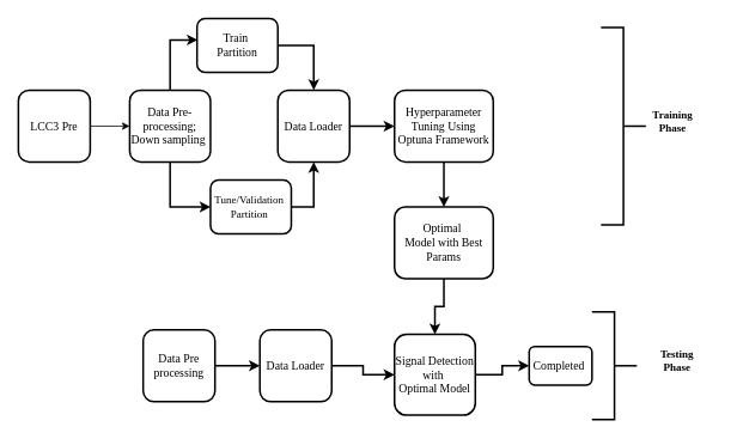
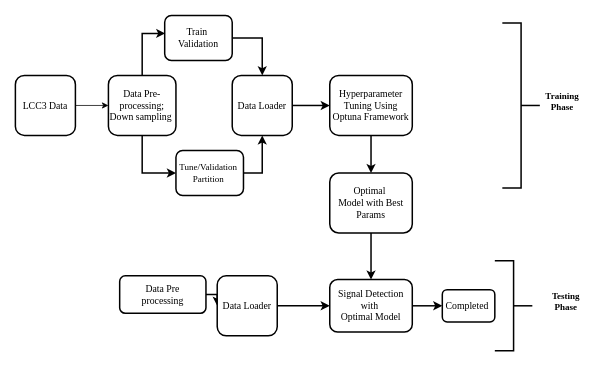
  <mxCell id="0" />
  <mxCell id="1" parent="0" />
  <mxCell id="2" value="" style="edgeStyle=orthogonalEdgeStyle;rounded=0;orthogonalLoop=1;jettySize=auto;html=1;" parent="1" source="3" target="16" edge="1"><mxGeometry relative="1" as="geometry" /></mxCell>
- <mxCell id="3" value="&lt;font style=&quot;font-size: 13px;&quot; face=&quot;Times New Roman&quot;&gt;LCC3 Pre&lt;/font&gt;" style="rounded=1;whiteSpace=wrap;html=1;strokeWidth=2;" parent="1" vertex="1"><mxGeometry x="20" y="100" width="80" height="80" as="geometry" /></mxCell>
+ <mxCell id="3" value="&lt;font style=&quot;font-size: 13px;&quot; face=&quot;Times New Roman&quot;&gt;LCC3 Data&lt;/font&gt;" style="rounded=1;whiteSpace=wrap;html=1;strokeWidth=2;" parent="1" vertex="1"><mxGeometry x="20" y="100" width="80" height="80" as="geometry" /></mxCell>
  <mxCell id="4" style="edgeStyle=orthogonalEdgeStyle;rounded=0;orthogonalLoop=1;jettySize=auto;html=1;exitX=1;exitY=0.5;exitDx=0;exitDy=0;entryX=0.5;entryY=1;entryDx=0;entryDy=0;strokeWidth=2;" parent="1" source="5" target="25" edge="1"><mxGeometry relative="1" as="geometry" /></mxCell>
  <mxCell id="5" value="&lt;font face=&quot;Times New Roman&quot;&gt;Tune/Validation&amp;nbsp;&lt;/font&gt;&lt;div&gt;&lt;font face=&quot;tB48FIlo-9j-NNcvJu-K&quot;&gt;Partition&amp;nbsp;&lt;/font&gt;&lt;/div&gt;" style="rounded=1;whiteSpace=wrap;html=1;strokeWidth=2;" parent="1" vertex="1"><mxGeometry x="234" y="200" width="90" height="60" as="geometry" /></mxCell>
  <mxCell id="6" style="edgeStyle=orthogonalEdgeStyle;rounded=0;orthogonalLoop=1;jettySize=auto;html=1;exitX=1;exitY=0.5;exitDx=0;exitDy=0;entryX=0.5;entryY=0;entryDx=0;entryDy=0;strokeWidth=2;" parent="1" source="7" target="25" edge="1"><mxGeometry relative="1" as="geometry" /></mxCell>
- <mxCell id="7" value="&lt;font style=&quot;font-size: 13px;&quot; face=&quot;Times New Roman&quot;&gt;Train&amp;nbsp;&lt;/font&gt;&lt;div style=&quot;font-size: 13px;&quot;&gt;&lt;font style=&quot;font-size: 13px;&quot; face=&quot;Hc_Z-ZXhXhyNfecrglkI&quot;&gt;Partition&lt;/font&gt;&lt;/div&gt;" style="rounded=1;whiteSpace=wrap;html=1;strokeWidth=2;" parent="1" vertex="1"><mxGeometry x="219" y="20" width="90" height="60" as="geometry" /></mxCell>
+ <mxCell id="7" value="&lt;font style=&quot;font-size: 13px;&quot; face=&quot;Times New Roman&quot;&gt;Train&amp;nbsp;&lt;/font&gt;&lt;div style=&quot;font-size: 13px;&quot;&gt;&lt;font style=&quot;font-size: 13px;&quot; face=&quot;Hc_Z-ZXhXhyNfecrglkI&quot;&gt;Validation&lt;/font&gt;&lt;/div&gt;" style="rounded=1;whiteSpace=wrap;html=1;strokeWidth=2;" parent="1" vertex="1"><mxGeometry x="219" y="20" width="90" height="60" as="geometry" /></mxCell>
  <mxCell id="8" style="edgeStyle=orthogonalEdgeStyle;rounded=0;orthogonalLoop=1;jettySize=auto;html=1;strokeWidth=2;" edge="1" parent="1" source="9" target="11"><mxGeometry relative="1" as="geometry" /></mxCell>
  <mxCell id="9" value="&lt;font style=&quot;font-size: 13px;&quot; face=&quot;Times New Roman&quot;&gt;Hyperparameter Tuning Using Optuna Framework&lt;/font&gt;" style="rounded=1;whiteSpace=wrap;html=1;strokeWidth=2;" parent="1" vertex="1"><mxGeometry x="439" y="100" width="110" height="80" as="geometry" /></mxCell>
  <mxCell id="10" style="edgeStyle=orthogonalEdgeStyle;rounded=0;orthogonalLoop=1;jettySize=auto;html=1;strokeWidth=2;" edge="1" parent="1" source="11" target="13"><mxGeometry relative="1" as="geometry" /></mxCell>
  <mxCell id="11" value="&lt;font style=&quot;font-size: 13px;&quot; face=&quot;Times New Roman&quot;&gt;&lt;span style=&quot;background-color: initial;&quot;&gt;Optimal&amp;nbsp;&lt;/span&gt;&lt;/font&gt;&lt;div style=&quot;font-size: 13px;&quot;&gt;&lt;span style=&quot;background-color: initial;&quot;&gt;&lt;font style=&quot;font-size: 13px;&quot; face=&quot;n6LBv4bXzybxbB0YOc24&quot;&gt;Model with Best Params&lt;/font&gt;&lt;/span&gt;&lt;/div&gt;" style="rounded=1;whiteSpace=wrap;html=1;strokeWidth=2;" parent="1" vertex="1"><mxGeometry x="439" y="230" width="110" height="80" as="geometry" /></mxCell>
  <mxCell id="12" style="edgeStyle=orthogonalEdgeStyle;rounded=0;orthogonalLoop=1;jettySize=auto;html=1;exitX=1;exitY=0.5;exitDx=0;exitDy=0;entryX=0;entryY=0.5;entryDx=0;entryDy=0;strokeWidth=2;" parent="1" source="13" target="14" edge="1"><mxGeometry relative="1" as="geometry" /></mxCell>
- <mxCell id="13" value="&lt;font style=&quot;font-size: 13px;&quot; face=&quot;Times New Roman&quot;&gt;Signal Detection with&amp;nbsp;&lt;/font&gt;&lt;div&gt;&lt;font style=&quot;font-size: 13px;&quot; face=&quot;Times New Roman&quot;&gt;Optimal Model&lt;/font&gt;&lt;/div&gt;" style="rounded=1;whiteSpace=wrap;html=1;strokeWidth=2;" parent="1" vertex="1"><mxGeometry x="439" y="372" width="90" height="90" as="geometry" /></mxCell>
+ <mxCell id="13" value="&lt;font style=&quot;font-size: 13px;&quot; face=&quot;Times New Roman&quot;&gt;Signal Detection with&amp;nbsp;&lt;/font&gt;&lt;div&gt;&lt;font style=&quot;font-size: 13px;&quot; face=&quot;Times New Roman&quot;&gt;Optimal Model&lt;/font&gt;&lt;/div&gt;" style="rounded=1;whiteSpace=wrap;html=1;strokeWidth=2;" parent="1" vertex="1"><mxGeometry x="439" y="372" width="110" height="70" as="geometry" /></mxCell>
  <mxCell id="14" value="&lt;font style=&quot;font-size: 13px;&quot; face=&quot;Times New Roman&quot;&gt;Completed&amp;nbsp;&lt;/font&gt;" style="rounded=1;whiteSpace=wrap;html=1;strokeWidth=2;" parent="1" vertex="1"><mxGeometry x="589" y="385.5" width="70" height="43" as="geometry" /></mxCell>
  <mxCell id="15" style="edgeStyle=orthogonalEdgeStyle;rounded=0;orthogonalLoop=1;jettySize=auto;html=1;exitX=0.5;exitY=1;exitDx=0;exitDy=0;entryX=0;entryY=0.5;entryDx=0;entryDy=0;strokeWidth=2;" parent="1" source="16" target="5" edge="1"><mxGeometry relative="1" as="geometry" /></mxCell>
  <mxCell id="16" value="&lt;font style=&quot;font-size: 13px;&quot; face=&quot;Times New Roman&quot;&gt;Data Pre-processing; Down sampling&amp;nbsp;&lt;/font&gt;" style="rounded=1;whiteSpace=wrap;html=1;strokeWidth=2;" parent="1" vertex="1"><mxGeometry x="144" y="100" width="90" height="80" as="geometry" /></mxCell>
  <mxCell id="17" style="edgeStyle=orthogonalEdgeStyle;rounded=0;orthogonalLoop=1;jettySize=auto;html=1;exitX=1;exitY=0.5;exitDx=0;exitDy=0;entryX=0;entryY=0.5;entryDx=0;entryDy=0;strokeWidth=2;" parent="1" source="18" target="27" edge="1"><mxGeometry relative="1" as="geometry" /></mxCell>
- <mxCell id="18" value="&lt;font style=&quot;font-size: 13px;&quot; face=&quot;Times New Roman&quot;&gt;Data Pre&lt;/font&gt;&lt;div&gt;&lt;font style=&quot;font-size: 13px;&quot; face=&quot;Times New Roman&quot;&gt;processing&lt;/font&gt;&lt;/div&gt;" style="rounded=1;whiteSpace=wrap;html=1;strokeWidth=2;" parent="1" vertex="1"><mxGeometry x="159" y="367" width="80" height="80" as="geometry" /></mxCell>
+ <mxCell id="18" value="&lt;font style=&quot;font-size: 13px;&quot; face=&quot;Times New Roman&quot;&gt;Data Pre&lt;/font&gt;&lt;div&gt;&lt;font style=&quot;font-size: 13px;&quot; face=&quot;Times New Roman&quot;&gt;processing&lt;/font&gt;&lt;/div&gt;" style="rounded=1;whiteSpace=wrap;html=1;strokeWidth=2;" parent="1" vertex="1"><mxGeometry x="159" y="367" width="115" height="50" as="geometry" /></mxCell>
  <mxCell id="19" style="edgeStyle=orthogonalEdgeStyle;rounded=0;orthogonalLoop=1;jettySize=auto;html=1;exitX=0.5;exitY=0;exitDx=0;exitDy=0;entryX=0.009;entryY=0.4;entryDx=0;entryDy=0;entryPerimeter=0;strokeWidth=2;" parent="1" source="16" target="7" edge="1"><mxGeometry relative="1" as="geometry" /></mxCell>
  <mxCell id="20" value="" style="strokeWidth=2;html=1;shape=mxgraph.flowchart.annotation_2;align=left;labelPosition=right;pointerEvents=1;rotation=-180;" parent="1" vertex="1"><mxGeometry x="669" y="30" width="50" height="220" as="geometry" /></mxCell>
  <mxCell id="21" value="" style="strokeWidth=2;html=1;shape=mxgraph.flowchart.annotation_2;align=left;labelPosition=right;pointerEvents=1;rotation=-180;" parent="1" vertex="1"><mxGeometry x="659" y="347" width="50" height="120" as="geometry" /></mxCell>
  <mxCell id="22" value="&lt;font face=&quot;Times New Roman&quot;&gt;Training&lt;/font&gt;&lt;div&gt;&lt;font face=&quot;U-fxvWL695rpA6GAUsWP&quot;&gt;Phase&lt;/font&gt;&lt;/div&gt;" style="text;strokeColor=none;align=center;fillColor=none;html=1;verticalAlign=middle;whiteSpace=wrap;rounded=0;fontStyle=1" parent="1" vertex="1"><mxGeometry x="719" y="120" width="60" height="30" as="geometry" /></mxCell>
  <mxCell id="23" value="&lt;div&gt;&lt;font face=&quot;Times New Roman&quot;&gt;Testing&lt;/font&gt;&lt;/div&gt;&lt;div&gt;&lt;font face=&quot;Times New Roman&quot;&gt;Phase&lt;/font&gt;&lt;/div&gt;" style="text;strokeColor=none;align=center;fillColor=none;html=1;verticalAlign=middle;whiteSpace=wrap;rounded=0;fontStyle=1" parent="1" vertex="1"><mxGeometry x="709" y="385.5" width="90" height="30" as="geometry" /></mxCell>
  <mxCell id="24" value="" style="edgeStyle=orthogonalEdgeStyle;rounded=0;orthogonalLoop=1;jettySize=auto;html=1;strokeWidth=2;" edge="1" parent="1" source="25" target="9"><mxGeometry relative="1" as="geometry" /></mxCell>
  <mxCell id="25" value="&lt;font style=&quot;font-size: 13px;&quot; face=&quot;Times New Roman&quot;&gt;Data Loader&lt;/font&gt;" style="rounded=1;whiteSpace=wrap;html=1;strokeWidth=2;" vertex="1" parent="1"><mxGeometry x="309" y="100" width="80" height="80" as="geometry" /></mxCell>
  <mxCell id="26" style="edgeStyle=orthogonalEdgeStyle;rounded=0;orthogonalLoop=1;jettySize=auto;html=1;entryX=0;entryY=0.5;entryDx=0;entryDy=0;strokeWidth=2;" edge="1" parent="1" source="27" target="13"><mxGeometry relative="1" as="geometry" /></mxCell>
  <mxCell id="27" value="&lt;font style=&quot;font-size: 13px;&quot; face=&quot;Times New Roman&quot;&gt;Data Loader&lt;/font&gt;" style="rounded=1;whiteSpace=wrap;html=1;strokeWidth=2;" vertex="1" parent="1"><mxGeometry x="289" y="367" width="80" height="80" as="geometry" /></mxCell>
